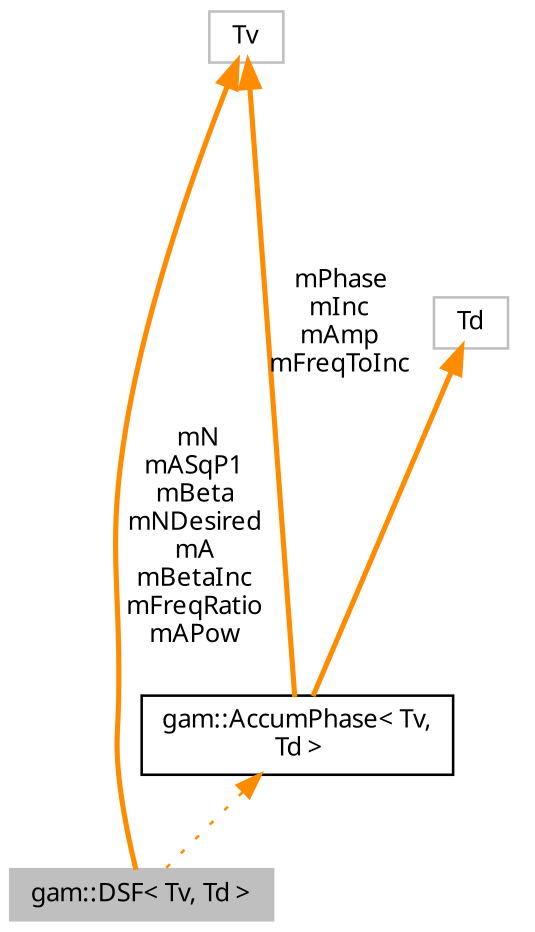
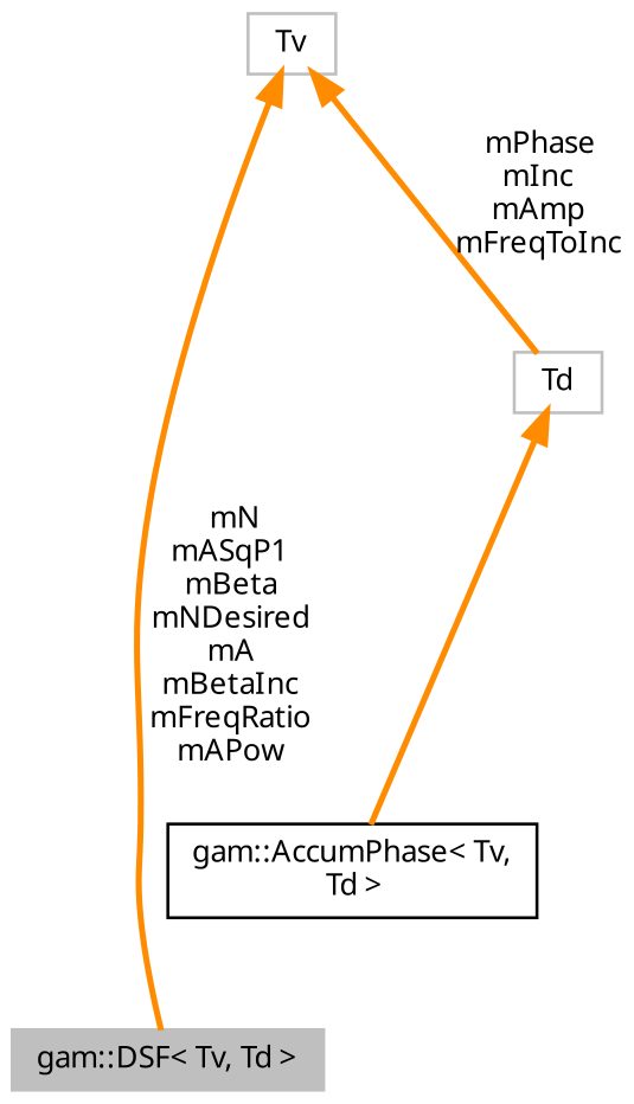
  digraph {
    node [color=grey75 fontname="FreeSans.ttf" fontsize=10 shape=record]
    edge [color=darkorange dir=back fontname="FreeSans.ttf" fontsize=10 labelfontname="FreeSans.ttf" labelfontsize=10 style=bold]
    n1 [fillcolor=grey75 fontcolor=black height=0.2 label="gam::DSF\< Tv, Td \>" style=filled width=0.4]
    n2 [color=black height=0.2 label="gam::AccumPhase\< Tv,\l Td \>" width=0.4]
    n3 [height=0.2 label=Td width=0.4]
    n4 [height=0.2 label=Tv width=0.4]
-   n2 -> n1 [style=dotted]
    n3 -> n2
    n4 -> n1 [label=" mN\nmASqP1\nmBeta\nmNDesired\nmA\nmBetaInc\nmFreqRatio\nmAPow"]
-   n4 -> n2 [label=" mPhase\nmInc\nmAmp\nmFreqToInc"]
+   n4 -> n3 [label=" mPhase\nmInc\nmAmp\nmFreqToInc"]
  }
